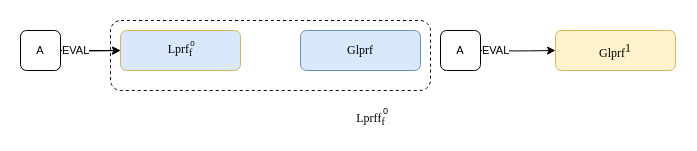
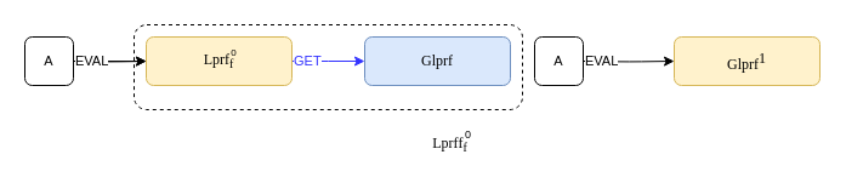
  <mxCell id="0" />
  <mxCell id="1" parent="0" />
+ <mxCell id="2" value="GET" style="edgeStyle=orthogonalEdgeStyle;rounded=1;orthogonalLoop=1;jettySize=auto;html=1;exitX=1;exitY=0.5;exitDx=0;exitDy=0;entryX=0;entryY=0.5;entryDx=0;entryDy=0;strokeColor=#3333FF;fontSize=11;fontColor=#3333FF;align=left;" parent="1" source="6" target="7" edge="1"><mxGeometry x="-0.333" y="-20" relative="1" as="geometry"><Array as="points"><mxPoint x="260" y="50" /><mxPoint x="260" y="50" /></Array><mxPoint x="-20" y="-20" as="offset" /></mxGeometry></mxCell>
  <mxCell id="3" value="" style="edgeStyle=orthogonalEdgeStyle;rounded=0;orthogonalLoop=1;jettySize=auto;html=1;exitX=1;exitY=0.5;exitDx=0;exitDy=0;" parent="1" source="4" target="6" edge="1"><mxGeometry relative="1" as="geometry"><mxPoint x="80" y="100" as="sourcePoint" /></mxGeometry></mxCell>
  <mxCell id="4" value="&lt;font color=&quot;#000000&quot;&gt;A&lt;/font&gt;" style="rounded=1;whiteSpace=wrap;html=1;labelBackgroundColor=none;fontSize=11;fontColor=#3333FF;" parent="1" vertex="1"><mxGeometry x="20" y="30" width="40" height="40" as="geometry" /></mxCell>
  <mxCell id="5" value="&lt;font color=&quot;#000000&quot;&gt;EVAL&lt;/font&gt;" style="edgeStyle=orthogonalEdgeStyle;rounded=1;orthogonalLoop=1;jettySize=auto;html=1;entryX=0;entryY=0.5;entryDx=0;entryDy=0;strokeColor=#000000;fontSize=11;fontColor=#3333FF;align=left;exitX=0.989;exitY=0.428;exitDx=0;exitDy=0;exitPerimeter=0;" parent="1" target="6" edge="1"><mxGeometry x="-1" relative="1" as="geometry"><mxPoint x="60" y="50" as="sourcePoint" /><mxPoint as="offset" /></mxGeometry></mxCell>
- <mxCell id="6" value="&lt;font face=&quot;Georgia&quot; style=&quot;font-size: 12px&quot;&gt;&lt;font style=&quot;font-size: 12px&quot;&gt;Lprf&lt;/font&gt;&lt;sub&gt;f&lt;/sub&gt;&lt;/font&gt;" style="rounded=1;whiteSpace=wrap;html=1;fillColor=#dae8fc;strokeColor=#d6b656;" parent="1" vertex="1"><mxGeometry x="120" y="30" width="120" height="40" as="geometry" /></mxCell>
+ <mxCell id="6" value="&lt;font face=&quot;Georgia&quot; style=&quot;font-size: 12px&quot;&gt;&lt;font style=&quot;font-size: 12px&quot;&gt;Lprf&lt;/font&gt;&lt;sub&gt;f&lt;/sub&gt;&lt;/font&gt;" style="rounded=1;whiteSpace=wrap;html=1;fillColor=#fff2cc;strokeColor=#d6b656;" parent="1" vertex="1"><mxGeometry x="120" y="30" width="120" height="40" as="geometry" /></mxCell>
  <mxCell id="7" value="&lt;font style=&quot;font-size: 12px;&quot;&gt;Glprf&lt;/font&gt;" style="rounded=1;whiteSpace=wrap;html=1;fillColor=#dae8fc;strokeColor=#6c8ebf;fontFamily=Georgia;fontSize=12;" parent="1" vertex="1"><mxGeometry x="300" y="30" width="120" height="40" as="geometry" /></mxCell>
  <mxCell id="8" value="&lt;font color=&quot;#000000&quot;&gt;A&lt;/font&gt;" style="rounded=1;whiteSpace=wrap;html=1;labelBackgroundColor=none;fontSize=11;fontColor=#3333FF;" parent="1" vertex="1"><mxGeometry x="440" y="30" width="40" height="40" as="geometry" /></mxCell>
  <mxCell id="9" value="&lt;font color=&quot;#000000&quot;&gt;EVAL&lt;/font&gt;" style="edgeStyle=orthogonalEdgeStyle;rounded=1;orthogonalLoop=1;jettySize=auto;html=1;entryX=0;entryY=0.5;entryDx=0;entryDy=0;strokeColor=#000000;fontSize=11;fontColor=#3333FF;align=left;exitX=0.989;exitY=0.428;exitDx=0;exitDy=0;exitPerimeter=0;" parent="1" target="10" edge="1"><mxGeometry x="-1" relative="1" as="geometry"><mxPoint x="480" y="50" as="sourcePoint" /><mxPoint as="offset" /></mxGeometry></mxCell>
  <mxCell id="10" value="&lt;font style=&quot;font-size: 12px&quot;&gt;&lt;font style=&quot;font-size: 12px&quot;&gt;Glprf&lt;/font&gt;&lt;sup style=&quot;font-size: 12px&quot;&gt;&lt;font style=&quot;font-size: 12px&quot;&gt;1&lt;/font&gt;&lt;/sup&gt;&lt;/font&gt;" style="rounded=1;whiteSpace=wrap;html=1;fillColor=#fff2cc;strokeColor=#d6b656;fontFamily=Georgia;fontSize=12;" parent="1" vertex="1"><mxGeometry x="555" y="30" width="120" height="40" as="geometry" /></mxCell>
  <mxCell id="11" value="&lt;font style=&quot;font-size: 8px;&quot;&gt;0&lt;/font&gt;" style="text;html=1;align=center;verticalAlign=middle;resizable=0;points=[];;autosize=1;labelBackgroundColor=none;" parent="1" vertex="1"><mxGeometry x="182" y="32" width="20" height="20" as="geometry" /></mxCell>
  <mxCell id="12" value="" style="rounded=1;whiteSpace=wrap;html=1;fontFamily=Georgia;fillColor=none;dashed=1;" parent="1" vertex="1"><mxGeometry x="110" y="20" width="320" height="70" as="geometry" /></mxCell>
  <mxCell id="13" value="&lt;font&gt;Lprff&lt;sub&gt;f&lt;/sub&gt;&lt;/font&gt;" style="text;html=1;align=center;verticalAlign=middle;resizable=0;points=[];autosize=1;fontSize=12;fontFamily=Georgia;" parent="1" vertex="1"><mxGeometry x="345" y="109" width="50" height="20" as="geometry" /></mxCell>
  <mxCell id="14" value="&lt;font face=&quot;Helvetica&quot; style=&quot;font-size: 9px&quot;&gt;0&lt;/font&gt;" style="text;html=1;align=center;verticalAlign=middle;resizable=0;points=[];autosize=1;fontSize=12;fontFamily=Georgia;" parent="1" vertex="1"><mxGeometry x="375" y="100" width="20" height="20" as="geometry" /></mxCell>
